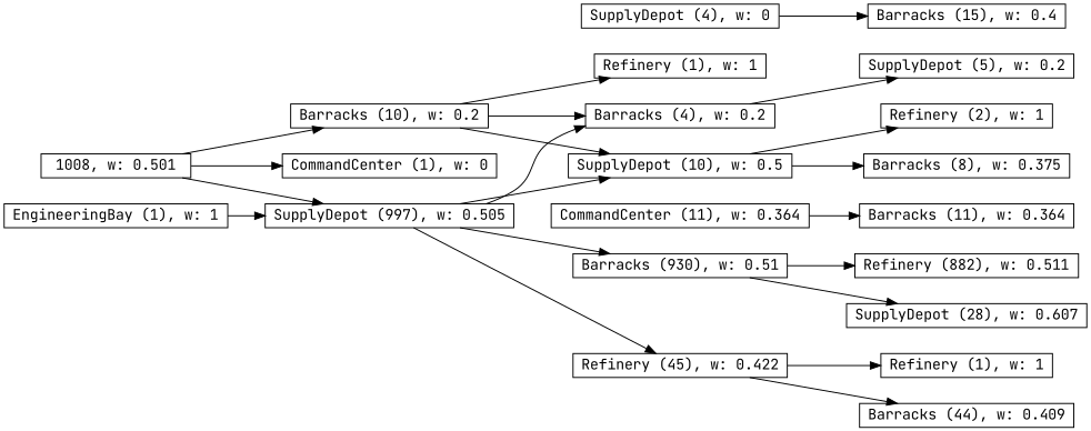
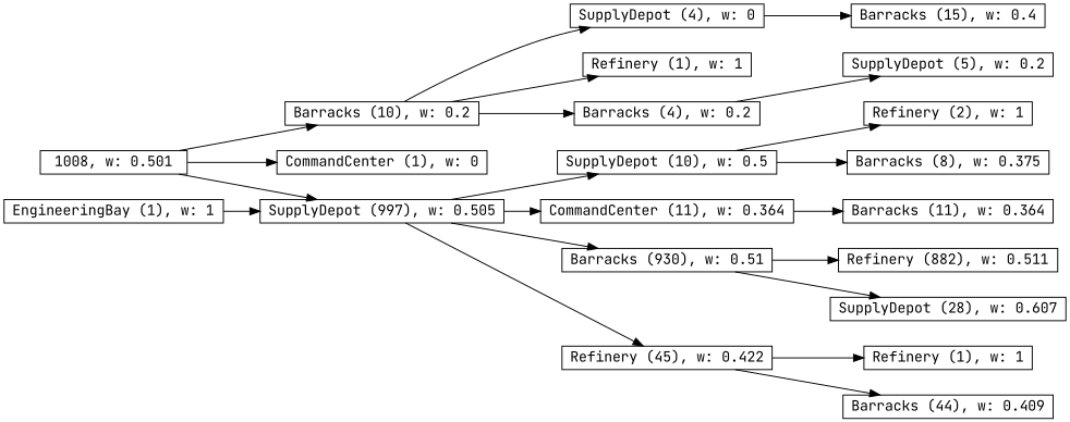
  digraph {
    fixedsize=true
    fontname="JetBrains Mono"
    nodesep=0.35
    rankdir=LR
    node [concentrate=true fillcolor="#888888" fontname="JetBrains Mono" shape=box stype="rounded,filled"]
    edge [fontname="JetBrains Mono"]
    n1 [height=0 label="1008, w: 0.501" width=2]
    n2 [height=0 label="CommandCenter (1), w: 0" width=2]
    n3 [height=0 label="SupplyDepot (997), w: 0.505" width=2]
    n4 [height=0 label="Barracks (10), w: 0.2" width=2]
    n5 [height=0 label="Refinery (45), w: 0.422" width=2]
    n6 [height=0 label="CommandCenter (11), w: 0.364" width=2]
    n7 [height=0 label="SupplyDepot (10), w: 0.5" width=2]
    n8 [height=0 label="Barracks (930), w: 0.51" width=2]
    n9 [height=0 label="Refinery (1), w: 1" width=2]
    n10 [height=0 label="SupplyDepot (4), w: 0" width=2]
    n11 [height=0 label="Barracks (4), w: 0.2" width=2]
    n12 [height=0 label="Refinery (1), w: 1" width=2]
    n13 [height=0 label="Barracks (44), w: 0.409" width=2]
    n14 [height=0 label="EngineeringBay (1), w: 1" width=2]
    n15 [height=0 label="Barracks (11), w: 0.364" width=2]
    n16 [height=0 label="Refinery (2), w: 1" width=2]
    n17 [height=0 label="Barracks (8), w: 0.375" width=2]
    n18 [height=0 label="Refinery (882), w: 0.511" width=2]
    n19 [height=0 label="SupplyDepot (28), w: 0.607" width=2]
    n20 [height=0 label="Barracks (15), w: 0.4" width=2]
    n21 [height=0 label="SupplyDepot (5), w: 0.2" width=2]
    n1 -> n2
    n1 -> n3
    n1 -> n4
    n3 -> n5
-   n3 -> n11
+   n3 -> n6
    n3 -> n7
    n3 -> n8
    n4 -> n9
-   n4 -> n7
+   n4 -> n10
    n4 -> n11
    n5 -> n12
    n5 -> n13
    n6 -> n15
    n7 -> n16
    n7 -> n17
    n8 -> n18
    n8 -> n19
    n10 -> n20
    n11 -> n21
    n14 -> n3
  }
